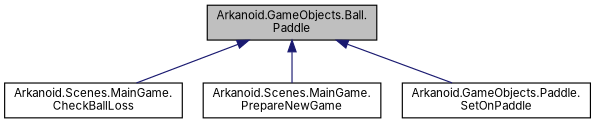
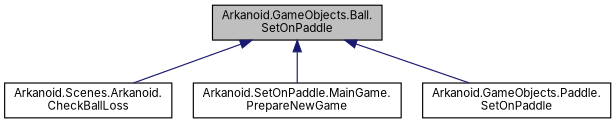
  digraph {
    fontname=Inter
    rankdir=TB
    node [color=black fillcolor=white fontname=Inter fontsize=10 shape=record style=filled]
    edge [color=midnightblue dir=back fontname=Inter fontsize=10 labelfontname=Helvetica labelfontsize=10 style=solid]
-   n1 [fillcolor=grey75 fontcolor=black height=0.2 label="Arkanoid.GameObjects.Ball.\lPaddle" width=0.4]
-   n2 [height=0.2 label="Arkanoid.Scenes.MainGame.\lCheckBallLoss" width=0.4]
-   n3 [height=0.2 label="Arkanoid.Scenes.MainGame.\lPrepareNewGame" width=0.4]
+   n1 [fillcolor=grey75 fontcolor=black height=0.2 label="Arkanoid.GameObjects.Ball.\lSetOnPaddle" width=0.4]
+   n2 [height=0.2 label="Arkanoid.Scenes.Arkanoid.\lCheckBallLoss" width=0.4]
+   n3 [height=0.2 label="Arkanoid.SetOnPaddle.MainGame.\lPrepareNewGame" width=0.4]
    n4 [height=0.2 label="Arkanoid.GameObjects.Paddle.\lSetOnPaddle" width=0.4]
    n1 -> n2
    n1 -> n3
    n1 -> n4
  }
